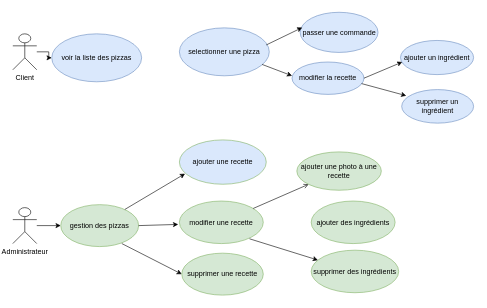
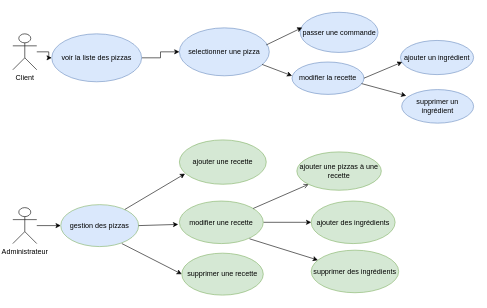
  <mxCell id="0" />
  <mxCell id="1" parent="0" />
  <mxCell id="2" value="" style="edgeStyle=orthogonalEdgeStyle;rounded=0;orthogonalLoop=1;jettySize=auto;html=1;" edge="1" parent="1" source="3" target="5"><mxGeometry relative="1" as="geometry" /></mxCell>
  <mxCell id="3" value="Client&lt;br&gt;" style="shape=umlActor;verticalLabelPosition=bottom;verticalAlign=top;html=1;outlineConnect=0;" vertex="1" parent="1"><mxGeometry x="20" y="56" width="40" height="60" as="geometry" /></mxCell>
+ <mxCell id="4" value="" style="edgeStyle=orthogonalEdgeStyle;rounded=0;orthogonalLoop=1;jettySize=auto;html=1;" edge="1" parent="1" source="5" target="6"><mxGeometry relative="1" as="geometry" /></mxCell>
  <mxCell id="5" value="&lt;div style=&quot;text-align: justify&quot;&gt;&lt;span&gt;voir la liste des pizzas&lt;/span&gt;&lt;/div&gt;" style="ellipse;whiteSpace=wrap;html=1;verticalAlign=middle;fillColor=#dae8fc;strokeColor=#6c8ebf;" vertex="1" parent="1"><mxGeometry x="85" y="56" width="150" height="80" as="geometry" /></mxCell>
  <mxCell id="6" value="&lt;div style=&quot;text-align: justify&quot;&gt;selectionner une pizza&lt;/div&gt;" style="ellipse;whiteSpace=wrap;html=1;verticalAlign=middle;fillColor=#dae8fc;strokeColor=#6c8ebf;" vertex="1" parent="1"><mxGeometry x="298" y="46" width="150" height="80" as="geometry" /></mxCell>
  <mxCell id="7" value="passer une commande" style="ellipse;whiteSpace=wrap;html=1;fillColor=#dae8fc;strokeColor=#6c8ebf;" vertex="1" parent="1"><mxGeometry x="499.5" y="20" width="130" height="67" as="geometry" /></mxCell>
  <mxCell id="8" value="" style="edgeStyle=orthogonalEdgeStyle;rounded=0;orthogonalLoop=1;jettySize=auto;html=1;" edge="1" parent="1" source="9" target="10"><mxGeometry relative="1" as="geometry" /></mxCell>
  <mxCell id="9" value="Administrateur" style="shape=umlActor;verticalLabelPosition=bottom;verticalAlign=top;html=1;outlineConnect=0;" vertex="1" parent="1"><mxGeometry x="20" y="346" width="40" height="60" as="geometry" /></mxCell>
- <mxCell id="10" value="gestion des pizzas" style="ellipse;whiteSpace=wrap;html=1;verticalAlign=middle;fillColor=#d5e8d4;strokeColor=#82b366;" vertex="1" parent="1"><mxGeometry x="100" y="341" width="130" height="70" as="geometry" /></mxCell>
+ <mxCell id="10" value="gestion des pizzas" style="ellipse;whiteSpace=wrap;html=1;verticalAlign=middle;fillColor=#dae8fc;strokeColor=#82b366;" vertex="1" parent="1"><mxGeometry x="100" y="341" width="130" height="70" as="geometry" /></mxCell>
  <mxCell id="11" value="" style="endArrow=classic;html=1;exitX=1;exitY=0.5;exitDx=0;exitDy=0;" edge="1" parent="1" source="10"><mxGeometry width="50" height="50" relative="1" as="geometry"><mxPoint x="218" y="394" as="sourcePoint" /><mxPoint x="296" y="374" as="targetPoint" /><Array as="points" /></mxGeometry></mxCell>
+ <mxCell id="12" value="" style="edgeStyle=orthogonalEdgeStyle;rounded=0;orthogonalLoop=1;jettySize=auto;html=1;" edge="1" parent="1" source="13" target="20"><mxGeometry relative="1" as="geometry" /></mxCell>
  <mxCell id="13" value="modifier une recette" style="ellipse;whiteSpace=wrap;html=1;fillColor=#d5e8d4;strokeColor=#82b366;" vertex="1" parent="1"><mxGeometry x="298" y="335" width="140" height="71" as="geometry" /></mxCell>
  <mxCell id="14" value="" style="endArrow=open;html=1;" edge="1" parent="1" source="13" target="15"><mxGeometry width="50" height="50" relative="1" as="geometry"><mxPoint x="438" y="420" as="sourcePoint" /><mxPoint x="488" y="424" as="targetPoint" /><Array as="points" /></mxGeometry></mxCell>
- <mxCell id="15" value="ajouter une photo à une recette" style="ellipse;whiteSpace=wrap;html=1;fillColor=#d5e8d4;strokeColor=#82b366;" vertex="1" parent="1"><mxGeometry x="494" y="253" width="141" height="64" as="geometry" /></mxCell>
+ <mxCell id="15" value="ajouter une pizzas à une recette" style="ellipse;whiteSpace=wrap;html=1;fillColor=#d5e8d4;strokeColor=#82b366;" vertex="1" parent="1"><mxGeometry x="494" y="253" width="141" height="64" as="geometry" /></mxCell>
  <mxCell id="16" value="" style="endArrow=classic;html=1;entryX=0.065;entryY=0.762;entryDx=0;entryDy=0;entryPerimeter=0;" edge="1" parent="1" target="17"><mxGeometry width="50" height="50" relative="1" as="geometry"><mxPoint x="207" y="349" as="sourcePoint" /><mxPoint x="265" y="316" as="targetPoint" /></mxGeometry></mxCell>
- <mxCell id="17" value="ajouter une recette" style="ellipse;whiteSpace=wrap;html=1;fillColor=#dae8fc;strokeColor=#82b366;" vertex="1" parent="1"><mxGeometry x="298" y="233" width="145" height="74" as="geometry" /></mxCell>
+ <mxCell id="17" value="ajouter une recette" style="ellipse;whiteSpace=wrap;html=1;fillColor=#d5e8d4;strokeColor=#82b366;" vertex="1" parent="1"><mxGeometry x="298" y="233" width="145" height="74" as="geometry" /></mxCell>
  <mxCell id="18" value="" style="endArrow=classic;html=1;entryX=0;entryY=0.5;entryDx=0;entryDy=0;" edge="1" parent="1" target="19"><mxGeometry width="50" height="50" relative="1" as="geometry"><mxPoint x="202" y="406" as="sourcePoint" /><mxPoint x="282" y="450" as="targetPoint" /><Array as="points" /></mxGeometry></mxCell>
  <mxCell id="19" value="supprimer une recette" style="ellipse;whiteSpace=wrap;html=1;fillColor=#d5e8d4;strokeColor=#82b366;" vertex="1" parent="1"><mxGeometry x="302" y="422" width="136" height="70" as="geometry" /></mxCell>
  <mxCell id="20" value="ajouter des ingrédients" style="ellipse;whiteSpace=wrap;html=1;fillColor=#d5e8d4;strokeColor=#82b366;" vertex="1" parent="1"><mxGeometry x="518" y="335" width="140" height="71" as="geometry" /></mxCell>
  <mxCell id="21" value="" style="endArrow=classic;html=1;" edge="1" parent="1" target="22"><mxGeometry width="50" height="50" relative="1" as="geometry"><mxPoint x="415" y="398" as="sourcePoint" /><mxPoint x="502" y="433" as="targetPoint" /></mxGeometry></mxCell>
  <mxCell id="22" value="supprimer des ingrédients&lt;br&gt;" style="ellipse;whiteSpace=wrap;html=1;fillColor=#d5e8d4;strokeColor=#82b366;" vertex="1" parent="1"><mxGeometry x="518" y="417" width="146" height="71" as="geometry" /></mxCell>
  <mxCell id="23" value="" style="endArrow=classic;html=1;" edge="1" parent="1"><mxGeometry width="50" height="50" relative="1" as="geometry"><mxPoint x="443" y="74.5" as="sourcePoint" /><mxPoint x="503" y="45.5" as="targetPoint" /></mxGeometry></mxCell>
  <mxCell id="24" value="" style="endArrow=classic;html=1;" edge="1" parent="1"><mxGeometry width="50" height="50" relative="1" as="geometry"><mxPoint x="436" y="107" as="sourcePoint" /><mxPoint x="486" y="126" as="targetPoint" /></mxGeometry></mxCell>
  <mxCell id="25" value="modifier la recette" style="ellipse;whiteSpace=wrap;html=1;fillColor=#dae8fc;strokeColor=#6c8ebf;" vertex="1" parent="1"><mxGeometry x="486" y="103" width="120" height="54" as="geometry" /></mxCell>
  <mxCell id="26" value="" style="endArrow=classic;html=1;" edge="1" parent="1"><mxGeometry width="50" height="50" relative="1" as="geometry"><mxPoint x="606" y="130" as="sourcePoint" /><mxPoint x="670" y="103" as="targetPoint" /></mxGeometry></mxCell>
  <mxCell id="27" value="ajouter un ingrédient" style="ellipse;whiteSpace=wrap;html=1;fillColor=#dae8fc;strokeColor=#6c8ebf;" vertex="1" parent="1"><mxGeometry x="667" y="67" width="122" height="57" as="geometry" /></mxCell>
  <mxCell id="28" value="supprimer un ingrédient" style="ellipse;whiteSpace=wrap;html=1;fillColor=#dae8fc;strokeColor=#6c8ebf;" vertex="1" parent="1"><mxGeometry x="669" y="149" width="120" height="56" as="geometry" /></mxCell>
  <mxCell id="29" value="" style="endArrow=classic;html=1;entryX=0.063;entryY=0.182;entryDx=0;entryDy=0;entryPerimeter=0;" edge="1" parent="1" target="28"><mxGeometry width="50" height="50" relative="1" as="geometry"><mxPoint x="602" y="139" as="sourcePoint" /><mxPoint x="668" y="159" as="targetPoint" /></mxGeometry></mxCell>
